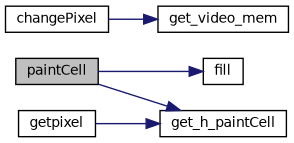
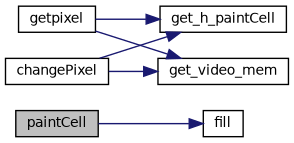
  digraph {
    rankdir=LR
    node [color=black fontname=Helvetica fontsize=10 shape=record]
    edge [color=midnightblue fontname=Helvetica fontsize=10 labelfontname=Helvetica labelfontsize=10 style=solid]
    n1 [fillcolor=grey75 fontcolor=black height=0.2 label=paintCell style=filled width=0.4]
    n2 [height=0.2 label=fill width=0.4]
    n3 [height=0.2 label=getpixel width=0.4]
    n4 [height=0.2 label=get_h_paintCell width=0.4]
    n5 [height=0.2 label=get_video_mem width=0.4]
    n6 [height=0.2 label=changePixel width=0.4]
    n1 -> n2
    n3 -> n4
-   n1 -> n4
+   n3 -> n5
+   n6 -> n4
    n6 -> n5
  }
